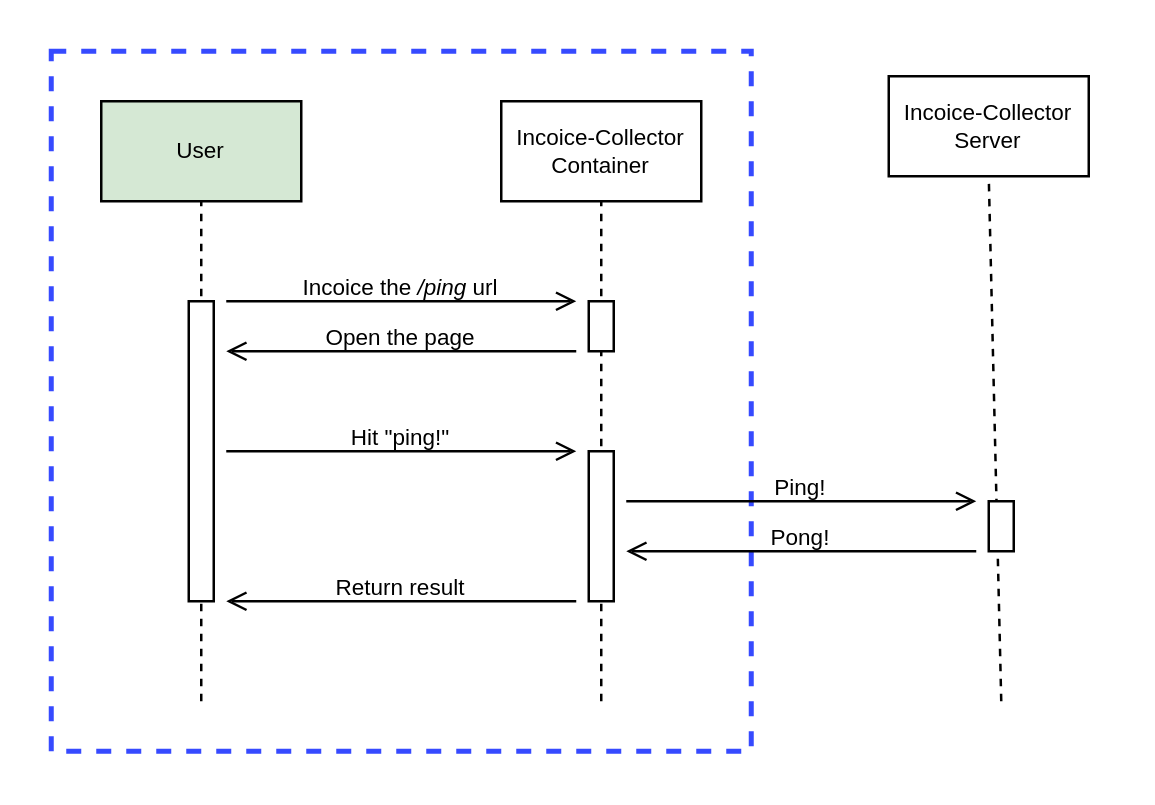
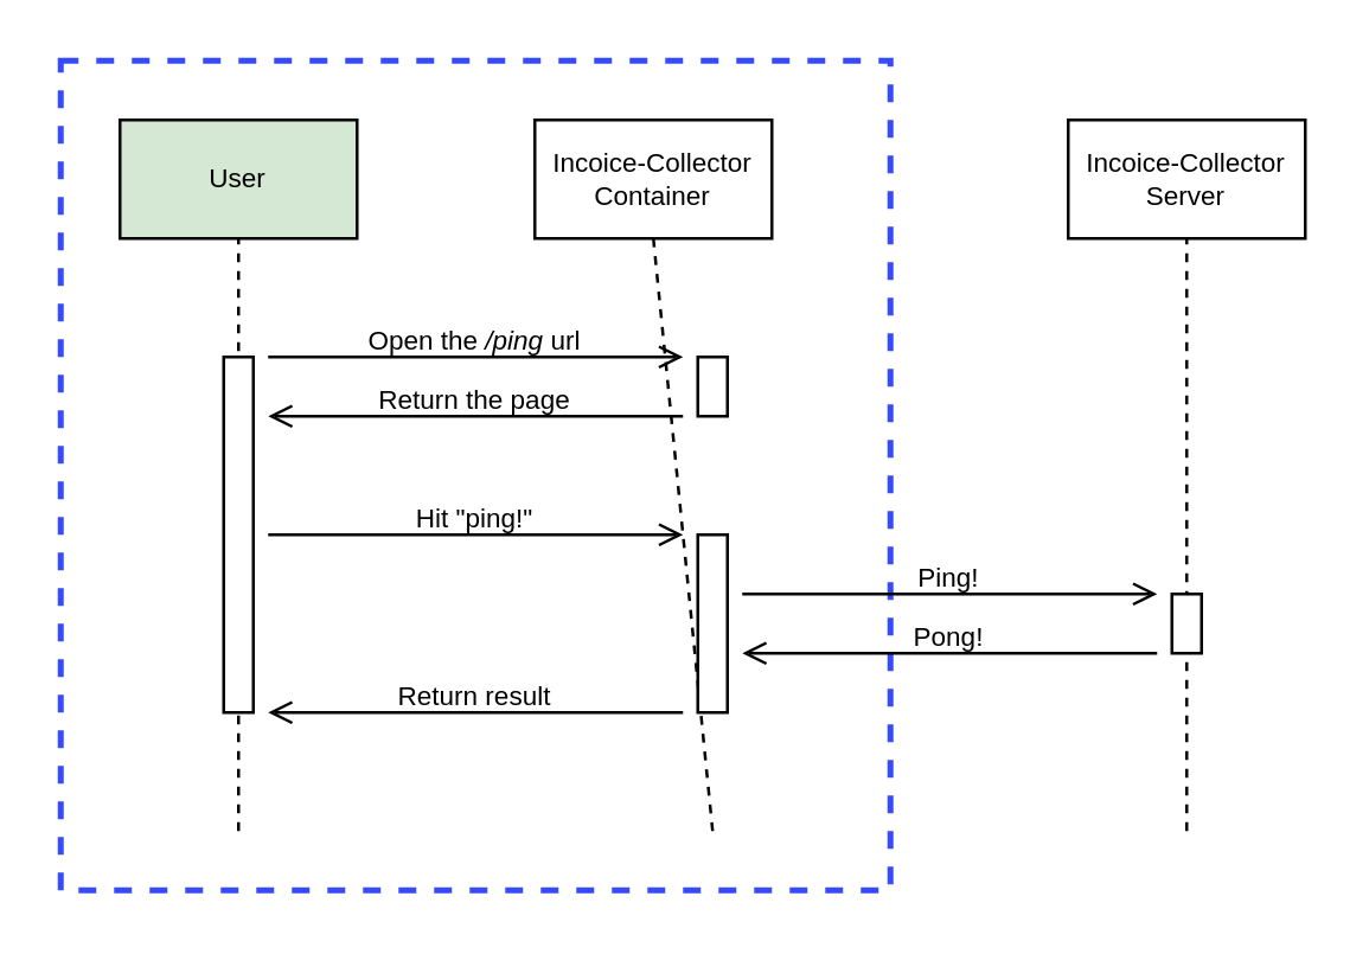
  <mxCell id="0" />
  <mxCell id="1" parent="0" />
  <mxCell id="2" value="" style="whiteSpace=wrap;html=1;fillColor=none;strokeColor=#364AFF;rounded=0;connectable=0;arcSize=8;dashed=1;strokeWidth=2;" parent="1" vertex="1"><mxGeometry x="20" y="20" width="280" height="280" as="geometry" /></mxCell>
  <mxCell id="3" value="" style="endArrow=none;dashed=1;html=1;entryX=0.5;entryY=1;entryDx=0;entryDy=0;" parent="1" target="7" edge="1"><mxGeometry width="50" height="50" relative="1" as="geometry"><mxPoint x="240" y="280" as="sourcePoint" /><mxPoint x="320" y="140" as="targetPoint" /></mxGeometry></mxCell>
  <mxCell id="4" value="" style="endArrow=none;dashed=1;html=1;entryX=0.5;entryY=1;entryDx=0;entryDy=0;" parent="1" target="6" edge="1"><mxGeometry width="50" height="50" relative="1" as="geometry"><mxPoint x="80" y="280" as="sourcePoint" /><mxPoint x="310" y="130" as="targetPoint" /></mxGeometry></mxCell>
  <mxCell id="5" value="" style="rounded=0;whiteSpace=wrap;html=1;" parent="1" vertex="1"><mxGeometry x="235" y="180" width="10" height="60" as="geometry" /></mxCell>
  <mxCell id="6" value="User" style="rounded=0;whiteSpace=wrap;html=1;fontSize=9;fillColor=#d5e8d4;" parent="1" vertex="1"><mxGeometry x="40" y="40" width="80" height="40" as="geometry" /></mxCell>
- <mxCell id="7" value="Incoice-Collector&lt;br&gt;Container" style="rounded=0;whiteSpace=wrap;html=1;fontSize=9;" parent="1" vertex="1"><mxGeometry x="200" y="40" width="80" height="40" as="geometry" /></mxCell>
- <mxCell id="8" value="Incoice-Collector&lt;br style=&quot;font-size: 9px;&quot;&gt;Server" style="rounded=0;whiteSpace=wrap;html=1;fontSize=9;" parent="1" vertex="1"><mxGeometry x="355" y="30" width="80" height="40" as="geometry" /></mxCell>
+ <mxCell id="7" value="Incoice-Collector&lt;br&gt;Container" style="rounded=0;whiteSpace=wrap;html=1;fontSize=9;" parent="1" vertex="1"><mxGeometry x="180" y="40" width="80" height="40" as="geometry" /></mxCell>
+ <mxCell id="8" value="Incoice-Collector&lt;br style=&quot;font-size: 9px;&quot;&gt;Server" style="rounded=0;whiteSpace=wrap;html=1;fontSize=9;" parent="1" vertex="1"><mxGeometry x="360" y="40" width="80" height="40" as="geometry" /></mxCell>
  <mxCell id="9" value="" style="endArrow=open;html=1;fontSize=9;endFill=0;" parent="1" edge="1"><mxGeometry width="50" height="50" relative="1" as="geometry"><mxPoint x="90" y="180" as="sourcePoint" /><mxPoint x="230" y="180" as="targetPoint" /></mxGeometry></mxCell>
  <mxCell id="10" value="Hit &quot;ping!&quot;" style="text;html=1;strokeColor=none;fillColor=none;align=center;verticalAlign=middle;whiteSpace=wrap;rounded=0;fontSize=9;" parent="1" vertex="1"><mxGeometry x="90" y="170" width="140" height="10" as="geometry" /></mxCell>
  <mxCell id="11" value="Ping!" style="text;html=1;strokeColor=none;fillColor=none;align=center;verticalAlign=middle;whiteSpace=wrap;rounded=0;fontSize=9;" parent="1" vertex="1"><mxGeometry x="250" y="190" width="140" height="10" as="geometry" /></mxCell>
  <mxCell id="12" value="" style="endArrow=open;html=1;fontSize=9;endFill=0;" parent="1" edge="1"><mxGeometry width="50" height="50" relative="1" as="geometry"><mxPoint x="250" y="200" as="sourcePoint" /><mxPoint x="390" y="200" as="targetPoint" /></mxGeometry></mxCell>
  <mxCell id="13" value="" style="endArrow=none;dashed=1;html=1;entryX=0.5;entryY=1;entryDx=0;entryDy=0;" parent="1" target="8" edge="1"><mxGeometry width="50" height="50" relative="1" as="geometry"><mxPoint x="400" y="280" as="sourcePoint" /><mxPoint x="250" y="90" as="targetPoint" /></mxGeometry></mxCell>
  <mxCell id="14" value="" style="rounded=0;whiteSpace=wrap;html=1;" parent="1" vertex="1"><mxGeometry x="395" y="200" width="10" height="20" as="geometry" /></mxCell>
  <mxCell id="15" value="" style="endArrow=open;html=1;fontSize=9;endFill=0;" parent="1" edge="1"><mxGeometry width="50" height="50" relative="1" as="geometry"><mxPoint x="390" y="220" as="sourcePoint" /><mxPoint x="250" y="220" as="targetPoint" /></mxGeometry></mxCell>
  <mxCell id="16" value="Pong!" style="text;html=1;strokeColor=none;fillColor=none;align=center;verticalAlign=middle;whiteSpace=wrap;rounded=0;fontSize=9;" parent="1" vertex="1"><mxGeometry x="250" y="210" width="140" height="10" as="geometry" /></mxCell>
  <mxCell id="17" value="" style="endArrow=open;html=1;fontSize=9;endFill=0;" parent="1" edge="1"><mxGeometry width="50" height="50" relative="1" as="geometry"><mxPoint x="230" y="240" as="sourcePoint" /><mxPoint x="90" y="240" as="targetPoint" /></mxGeometry></mxCell>
  <mxCell id="18" value="Return result" style="text;html=1;strokeColor=none;fillColor=none;align=center;verticalAlign=middle;whiteSpace=wrap;rounded=0;fontSize=9;" parent="1" vertex="1"><mxGeometry x="90" y="230" width="140" height="10" as="geometry" /></mxCell>
  <mxCell id="19" value="" style="rounded=0;whiteSpace=wrap;html=1;" parent="1" vertex="1"><mxGeometry x="75" y="120" width="10" height="120" as="geometry" /></mxCell>
  <mxCell id="20" value="" style="rounded=0;whiteSpace=wrap;html=1;" parent="1" vertex="1"><mxGeometry x="235" y="120" width="10" height="20" as="geometry" /></mxCell>
- <mxCell id="21" value="Incoice the&amp;nbsp;&lt;i style=&quot;border-color: var(--border-color);&quot;&gt;/ping&lt;/i&gt;&amp;nbsp;url" style="text;html=1;strokeColor=none;fillColor=none;align=center;verticalAlign=middle;whiteSpace=wrap;rounded=0;fontSize=9;" parent="1" vertex="1"><mxGeometry x="90" y="110" width="140" height="10" as="geometry" /></mxCell>
+ <mxCell id="21" value="Open the&amp;nbsp;&lt;i style=&quot;border-color: var(--border-color);&quot;&gt;/ping&lt;/i&gt;&amp;nbsp;url" style="text;html=1;strokeColor=none;fillColor=none;align=center;verticalAlign=middle;whiteSpace=wrap;rounded=0;fontSize=9;" parent="1" vertex="1"><mxGeometry x="90" y="110" width="140" height="10" as="geometry" /></mxCell>
  <mxCell id="22" value="" style="endArrow=open;html=1;fontSize=9;endFill=0;" parent="1" edge="1"><mxGeometry width="50" height="50" relative="1" as="geometry"><mxPoint x="90" y="120" as="sourcePoint" /><mxPoint x="230" y="120" as="targetPoint" /></mxGeometry></mxCell>
  <mxCell id="23" value="" style="endArrow=open;html=1;fontSize=9;endFill=0;" parent="1" edge="1"><mxGeometry width="50" height="50" relative="1" as="geometry"><mxPoint x="230" y="140" as="sourcePoint" /><mxPoint x="90" y="140" as="targetPoint" /></mxGeometry></mxCell>
- <mxCell id="24" value="Open the page" style="text;html=1;strokeColor=none;fillColor=none;align=center;verticalAlign=middle;whiteSpace=wrap;rounded=0;fontSize=9;" parent="1" vertex="1"><mxGeometry x="90" y="130" width="140" height="10" as="geometry" /></mxCell>
+ <mxCell id="24" value="Return the page" style="text;html=1;strokeColor=none;fillColor=none;align=center;verticalAlign=middle;whiteSpace=wrap;rounded=0;fontSize=9;" parent="1" vertex="1"><mxGeometry x="90" y="130" width="140" height="10" as="geometry" /></mxCell>
